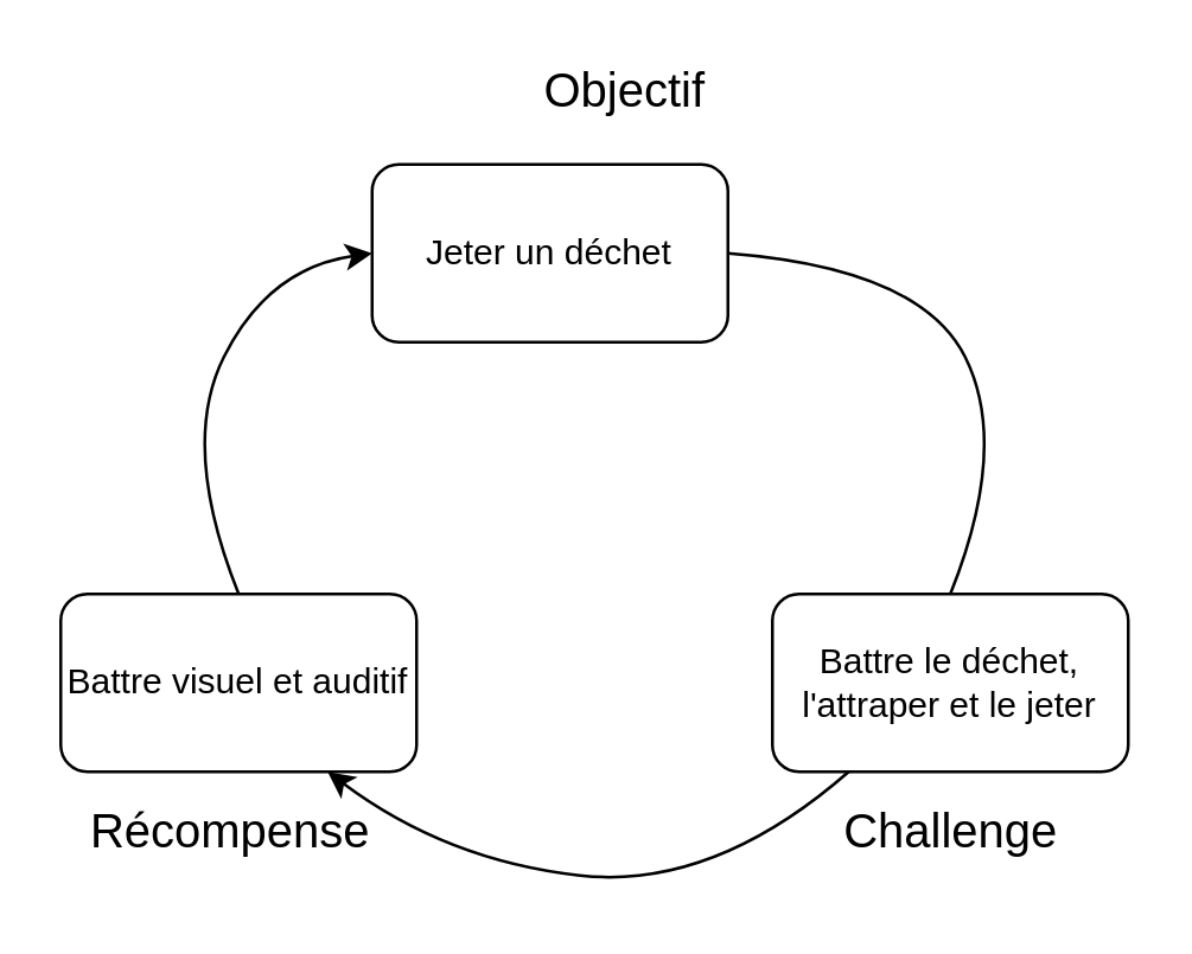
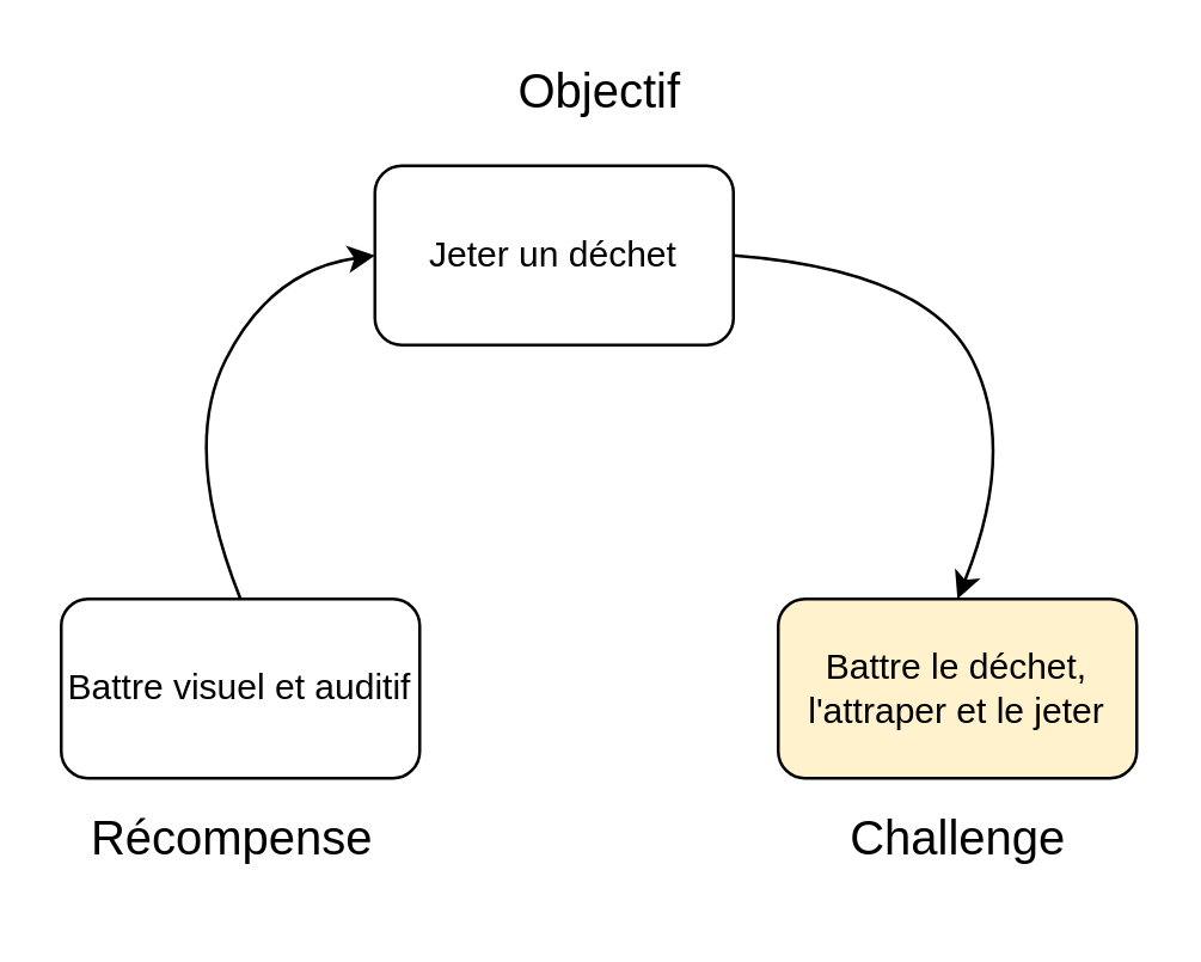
  <mxCell id="0" />
  <mxCell id="1" parent="0" />
  <mxCell id="2" value="Jeter un déchet" style="rounded=1;whiteSpace=wrap;html=1;" vertex="1" parent="1"><mxGeometry x="125" y="55" width="120" height="60" as="geometry" /></mxCell>
- <mxCell id="3" value="Battre le déchet, l'attraper et le jeter" style="rounded=1;whiteSpace=wrap;html=1;" vertex="1" parent="1"><mxGeometry x="260" y="200" width="120" height="60" as="geometry" /></mxCell>
+ <mxCell id="3" value="Battre le déchet, l'attraper et le jeter" style="rounded=1;whiteSpace=wrap;html=1;fillColor=#fff2cc;" vertex="1" parent="1"><mxGeometry x="260" y="200" width="120" height="60" as="geometry" /></mxCell>
  <mxCell id="4" value="Battre visuel et auditif" style="rounded=1;whiteSpace=wrap;html=1;" vertex="1" parent="1"><mxGeometry x="20" y="200" width="120" height="60" as="geometry" /></mxCell>
- <mxCell id="5" value="" style="curved=1;endArrow=none;html=1;exitX=1;exitY=0.5;exitDx=0;exitDy=0;entryX=0.5;entryY=0;entryDx=0;entryDy=0;" edge="1" parent="1" source="2" target="3"><mxGeometry width="50" height="50" relative="1" as="geometry"><mxPoint x="20" y="330" as="sourcePoint" /><mxPoint x="70" y="280" as="targetPoint" /><Array as="points"><mxPoint x="310" y="90" /><mxPoint x="340" y="150" /></Array></mxGeometry></mxCell>
- <mxCell id="6" value="" style="curved=1;endArrow=classic;html=1;entryX=0.75;entryY=1;entryDx=0;entryDy=0;" edge="1" parent="1" source="3" target="4"><mxGeometry width="50" height="50" relative="1" as="geometry"><mxPoint x="153" y="260" as="sourcePoint" /><mxPoint x="213" y="380" as="targetPoint" /><Array as="points"><mxPoint x="240" y="300" /><mxPoint x="150" y="290" /></Array></mxGeometry></mxCell>
+ <mxCell id="5" value="" style="curved=1;endArrow=classic;html=1;exitX=1;exitY=0.5;exitDx=0;exitDy=0;entryX=0.5;entryY=0;entryDx=0;entryDy=0;" edge="1" parent="1" source="2" target="3"><mxGeometry width="50" height="50" relative="1" as="geometry"><mxPoint x="20" y="330" as="sourcePoint" /><mxPoint x="70" y="280" as="targetPoint" /><Array as="points"><mxPoint x="310" y="90" /><mxPoint x="340" y="150" /></Array></mxGeometry></mxCell>
  <mxCell id="7" value="" style="curved=1;endArrow=classic;html=1;exitX=0.5;exitY=0;exitDx=0;exitDy=0;entryX=0;entryY=0.5;entryDx=0;entryDy=0;" edge="1" parent="1" source="4" target="2"><mxGeometry width="50" height="50" relative="1" as="geometry"><mxPoint x="110" y="90" as="sourcePoint" /><mxPoint x="-130" y="90" as="targetPoint" /><Array as="points"><mxPoint x="60" y="150" /><mxPoint x="90" y="90" /></Array></mxGeometry></mxCell>
- <mxCell id="8" value="&lt;font style=&quot;font-size: 16px&quot;&gt;Objectif&lt;/font&gt;" style="text;html=1;strokeColor=none;fillColor=none;align=center;verticalAlign=middle;whiteSpace=wrap;rounded=0;" vertex="1" parent="1"><mxGeometry x="177.5" y="20" width="65" height="20" as="geometry" /></mxCell>
+ <mxCell id="8" value="&lt;font style=&quot;font-size: 16px&quot;&gt;Objectif&lt;/font&gt;" style="text;html=1;strokeColor=none;fillColor=none;align=center;verticalAlign=middle;whiteSpace=wrap;rounded=0;" vertex="1" parent="1"><mxGeometry x="167.5" y="20" width="65" height="20" as="geometry" /></mxCell>
  <mxCell id="9" value="&lt;font style=&quot;font-size: 16px&quot;&gt;Challenge&lt;/font&gt;" style="text;html=1;strokeColor=none;fillColor=none;align=center;verticalAlign=middle;whiteSpace=wrap;rounded=0;" vertex="1" parent="1"><mxGeometry x="277.5" y="270" width="85" height="20" as="geometry" /></mxCell>
  <mxCell id="10" value="&lt;font style=&quot;font-size: 16px&quot;&gt;Récompense&lt;/font&gt;" style="text;html=1;strokeColor=none;fillColor=none;align=center;verticalAlign=middle;whiteSpace=wrap;rounded=0;" vertex="1" parent="1"><mxGeometry x="30" y="270" width="95" height="20" as="geometry" /></mxCell>
